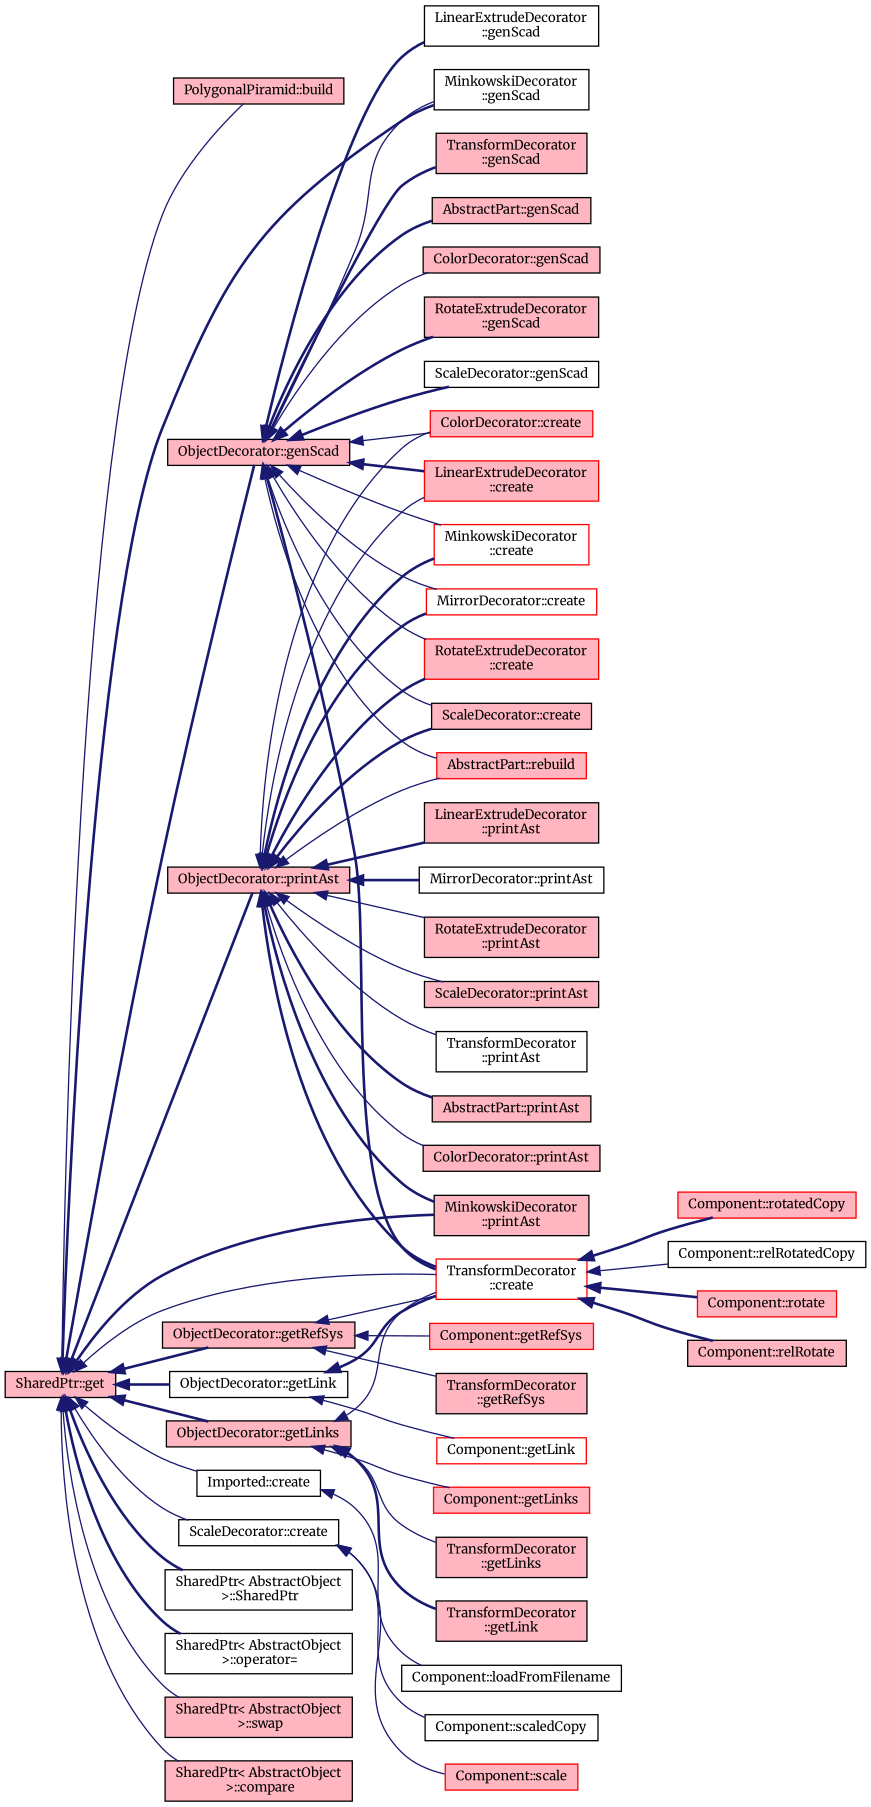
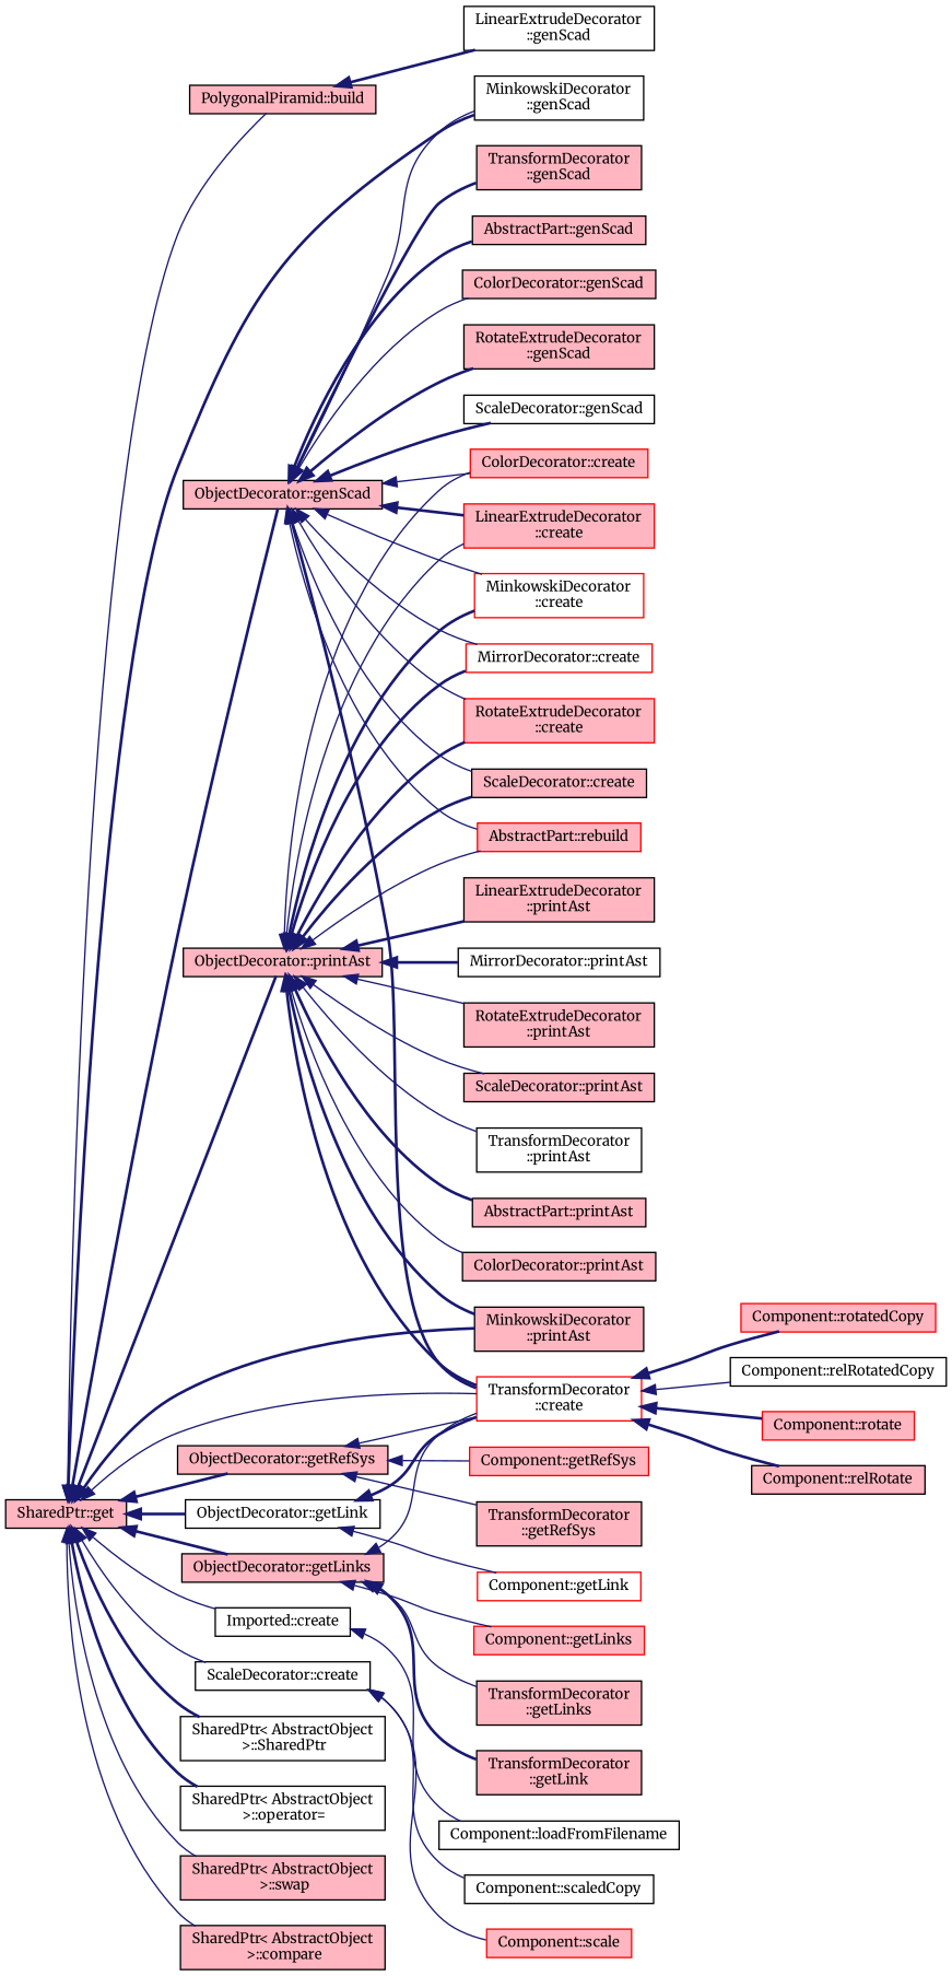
  digraph {
    fontname=Merriweather
    rankdir=LR
    node [color=black fillcolor=lightpink fontname=Merriweather fontsize=10 shape=record style=filled]
    edge [color=midnightblue dir=back fontname=Merriweather fontsize=10 labelfontname=Helvetica labelfontsize=10 style=solid]
    n1 [fontcolor=black height=0.2 label="SharedPtr::get" width=0.4]
    n2 [height=0.2 label="PolygonalPiramid::build" width=0.4]
    n3 [fillcolor=white height=0.2 label="Imported::create" width=0.4]
    n4 [fillcolor=white height=0.2 label="MinkowskiDecorator\l::genScad" width=0.4]
    n5 [height=0.2 label="MinkowskiDecorator\l::printAst" width=0.4]
    n6 [height=0.2 label="ObjectDecorator::genScad" width=0.4]
    n7 [color=red fillcolor=white height=0.2 label="TransformDecorator\l::create" width=0.4]
    n8 [height=0.2 label="ObjectDecorator::printAst" width=0.4]
    n9 [height=0.2 label="ObjectDecorator::getRefSys" width=0.4]
    n10 [fillcolor=white height=0.2 label="ObjectDecorator::getLink" width=0.4]
    n11 [height=0.2 label="ObjectDecorator::getLinks" width=0.4]
    n12 [fillcolor=white height=0.2 label="ScaleDecorator::create" width=0.4]
    n13 [fillcolor=white height=0.2 label="SharedPtr\< AbstractObject\l \>::SharedPtr" width=0.4]
    n14 [fillcolor=white height=0.2 label="SharedPtr\< AbstractObject\l \>::operator=" width=0.4]
    n15 [height=0.2 label="SharedPtr\< AbstractObject\l \>::swap" width=0.4]
    n16 [height=0.2 label="SharedPtr\< AbstractObject\l \>::compare" width=0.4]
    n17 [fillcolor=white height=0.2 label="Component::loadFromFilename" width=0.4]
    n18 [height=0.2 label="AbstractPart::genScad" width=0.4]
    n19 [color=red height=0.2 label="AbstractPart::rebuild" width=0.4]
    n20 [height=0.2 label="ColorDecorator::genScad" width=0.4]
    n21 [color=red height=0.2 label="ColorDecorator::create" width=0.4]
    n22 [fillcolor=white height=0.2 label="LinearExtrudeDecorator\l::genScad" width=0.4]
    n23 [color=red height=0.2 label="LinearExtrudeDecorator\l::create" width=0.4]
    n24 [color=red fillcolor=white height=0.2 label="MinkowskiDecorator\l::create" width=0.4]
    n25 [color=red fillcolor=white height=0.2 label="MirrorDecorator::create" width=0.4]
    n26 [height=0.2 label="RotateExtrudeDecorator\l::genScad" width=0.4]
    n27 [color=red height=0.2 label="RotateExtrudeDecorator\l::create" width=0.4]
    n28 [fillcolor=white height=0.2 label="ScaleDecorator::genScad" width=0.4]
    n29 [height=0.2 label="ScaleDecorator::create" width=0.4]
    n30 [height=0.2 label="TransformDecorator\l::genScad" width=0.4]
    n31 [color=red height=0.2 label="Component::rotatedCopy" width=0.4]
    n32 [fillcolor=white height=0.2 label="Component::relRotatedCopy" width=0.4]
    n33 [color=red height=0.2 label="Component::rotate" width=0.4]
    n34 [height=0.2 label="Component::relRotate" width=0.4]
    n35 [height=0.2 label="AbstractPart::printAst" width=0.4]
    n36 [height=0.2 label="ColorDecorator::printAst" width=0.4]
    n37 [height=0.2 label="LinearExtrudeDecorator\l::printAst" width=0.4]
    n38 [fillcolor=white height=0.2 label="MirrorDecorator::printAst" width=0.4]
    n39 [height=0.2 label="RotateExtrudeDecorator\l::printAst" width=0.4]
    n40 [height=0.2 label="ScaleDecorator::printAst" width=0.4]
    n41 [fillcolor=white height=0.2 label="TransformDecorator\l::printAst" width=0.4]
    n42 [color=red height=0.2 label="Component::getRefSys" width=0.4]
    n43 [height=0.2 label="TransformDecorator\l::getRefSys" width=0.4]
    n44 [color=red fillcolor=white height=0.2 label="Component::getLink" width=0.4]
    n45 [color=red height=0.2 label="Component::getLinks" width=0.4]
    n46 [height=0.2 label="TransformDecorator\l::getLinks" width=0.4]
    n47 [height=0.2 label="TransformDecorator\l::getLink" width=0.4]
    n48 [fillcolor=white height=0.2 label="Component::scaledCopy" width=0.4]
    n49 [color=red height=0.2 label="Component::scale" width=0.4]
    n1 -> n2
    n1 -> n3
    n1 -> n4 [style=bold]
    n1 -> n5 [style=bold]
    n1 -> n6 [style=bold]
    n1 -> n7
    n1 -> n8 [style=bold]
    n1 -> n9 [style=bold]
    n1 -> n10 [style=bold]
    n1 -> n11 [style=bold]
    n1 -> n12
    n1 -> n13 [style=bold]
    n1 -> n14 [style=bold]
    n1 -> n15
    n1 -> n16
    n3 -> n17
    n6 -> n4
    n6 -> n7 [style=bold]
    n6 -> n18 [style=bold]
    n6 -> n19
    n6 -> n20
    n6 -> n21
-   n6 -> n22 [style=bold]
+   n2 -> n22 [style=bold]
    n6 -> n23 [style=bold]
    n6 -> n24
    n6 -> n25
    n6 -> n26 [style=bold]
    n6 -> n27
    n6 -> n28 [style=bold]
    n6 -> n29
    n6 -> n30 [style=bold]
    n7 -> n31 [style=bold]
    n7 -> n32
    n7 -> n33 [style=bold]
    n7 -> n34 [style=bold]
    n8 -> n5 [style=bold]
    n8 -> n7 [style=bold]
    n8 -> n19
    n8 -> n21
    n8 -> n23
    n8 -> n24 [style=bold]
    n8 -> n25 [style=bold]
    n8 -> n27 [style=bold]
    n8 -> n29 [style=bold]
    n8 -> n35 [style=bold]
    n8 -> n36
    n8 -> n37 [style=bold]
    n8 -> n38 [style=bold]
    n8 -> n39
    n8 -> n40
    n8 -> n41
    n9 -> n7
    n9 -> n42
    n9 -> n43
    n10 -> n7 [style=bold]
    n10 -> n44
    n11 -> n7
    n11 -> n45
    n11 -> n46
    n11 -> n47 [style=bold]
    n12 -> n48
    n12 -> n49
  }
